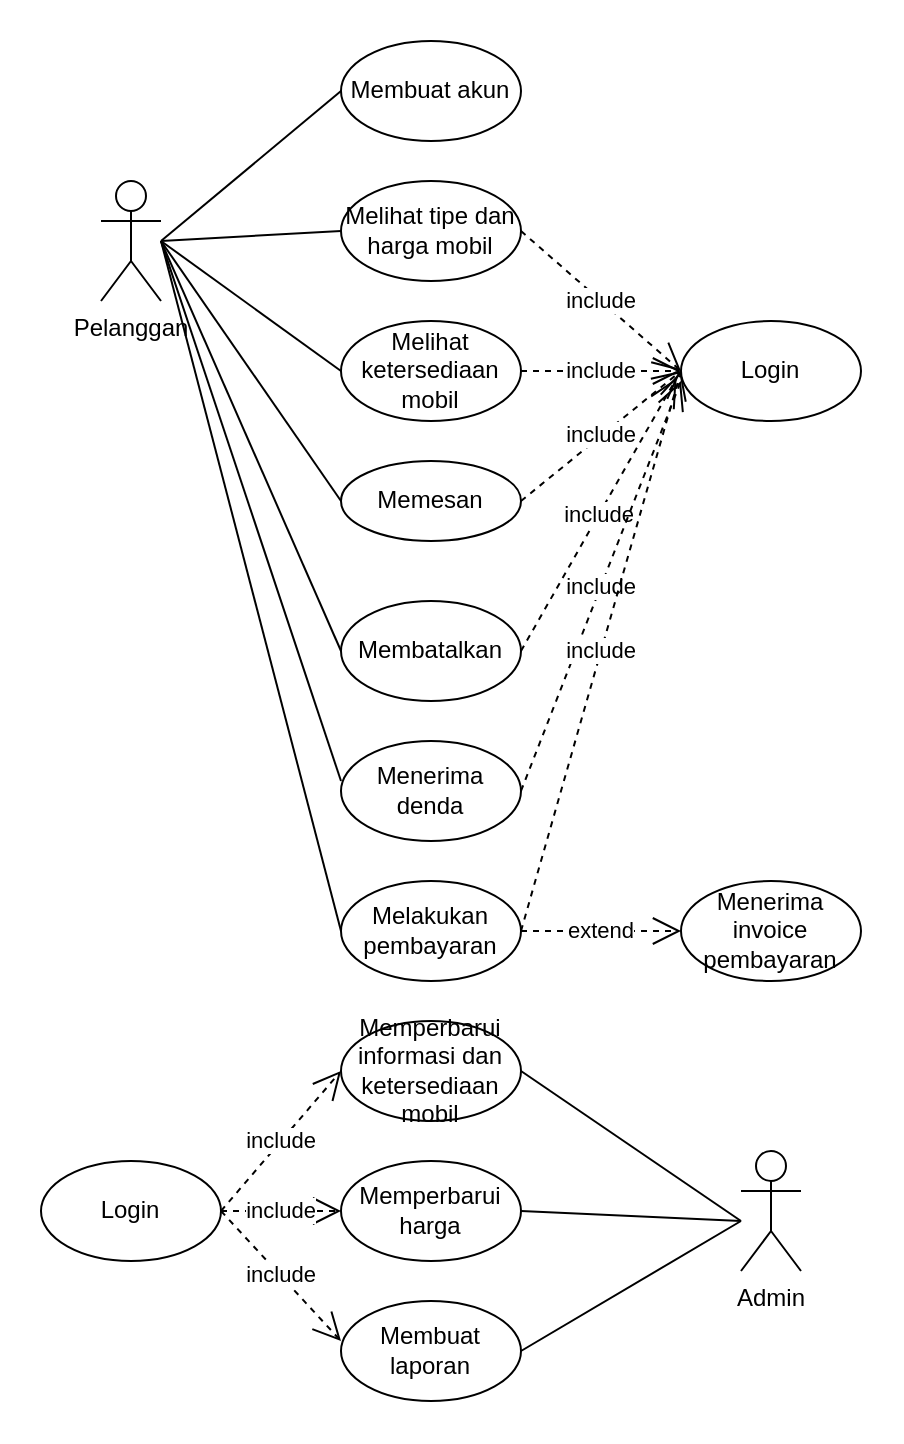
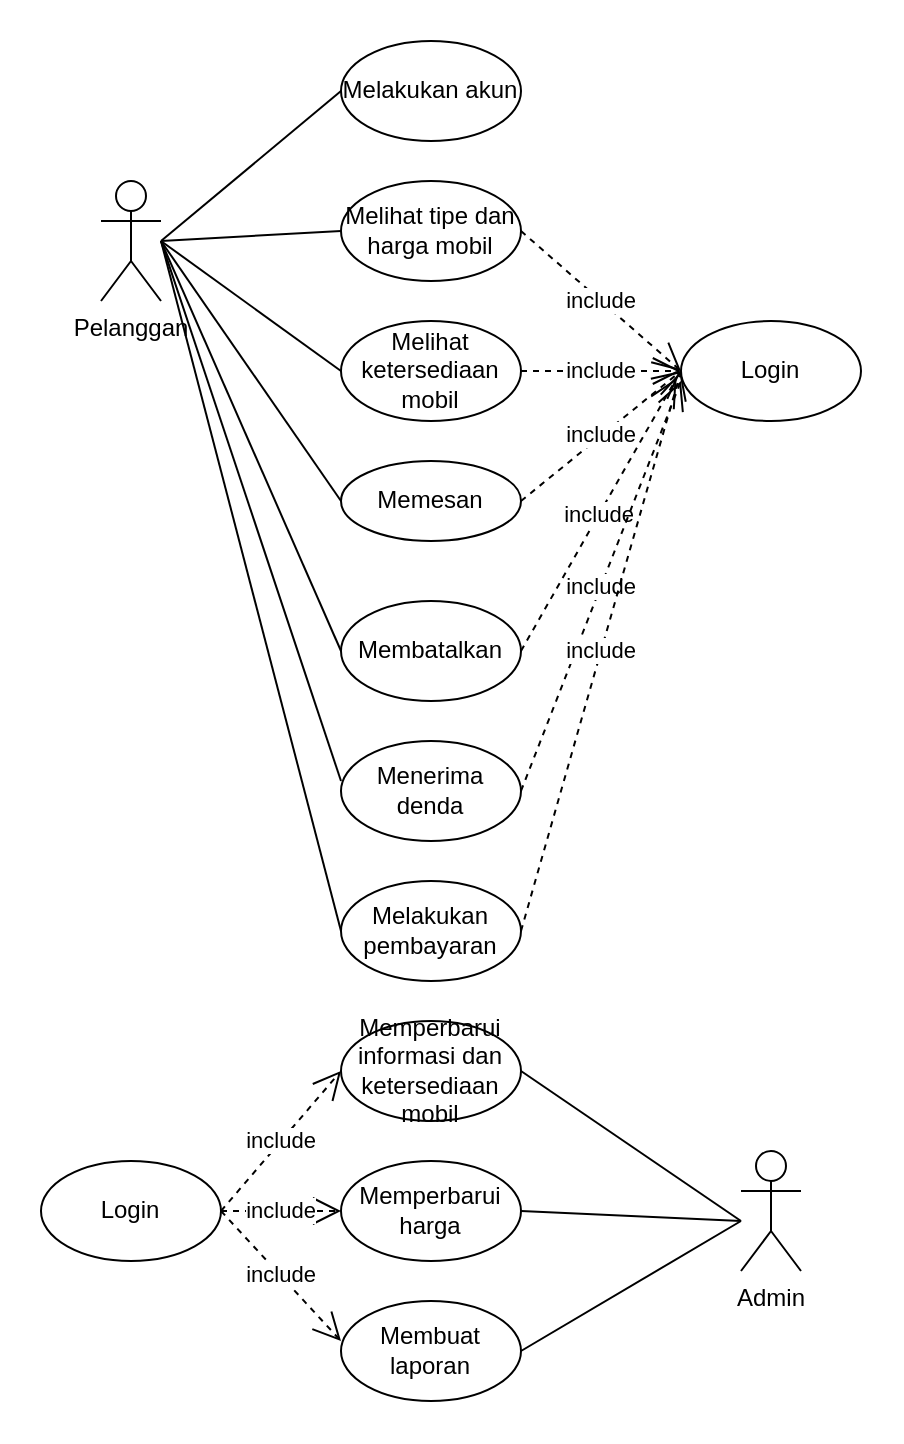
  <mxCell id="0" />
  <mxCell id="1" parent="0" />
  <mxCell id="2" value="Pelanggan" style="shape=umlActor;verticalLabelPosition=bottom;verticalAlign=top;html=1;" parent="1" vertex="1"><mxGeometry x="50" y="90" width="30" height="60" as="geometry" /></mxCell>
- <mxCell id="3" value="Membuat akun" style="ellipse;whiteSpace=wrap;html=1;" parent="1" vertex="1"><mxGeometry x="170" y="20" width="90" height="50" as="geometry" /></mxCell>
+ <mxCell id="3" value="Melakukan akun" style="ellipse;whiteSpace=wrap;html=1;" parent="1" vertex="1"><mxGeometry x="170" y="20" width="90" height="50" as="geometry" /></mxCell>
  <mxCell id="4" value="Melihat tipe dan harga mobil&lt;span style=&quot;color: rgba(0, 0, 0, 0); font-family: monospace; font-size: 0px; text-align: start;&quot;&gt;% 3CmxGraphModel%3E%3Croot%3E%3CmxCell%20id%3D%220%22%2F%3E%3CmxCell%20id%3D%221%22%20parent%3D%220%22%2F%3E%3CmxCell%20id%3D%222%22%20value%3D%22Membuat%20akun%22%20style%3D%22ellipse%3BwhiteSpace%3Dwrap%3Bhtml%3D1%3B%22%20vertex%3D%221%22%20parent%3D%221%22%3E%3CmxGeometry%20x%3D%22120%22%20y%3D%22-10%22%20width%3D%2290%22%20height%3D%2250%22%20as%3D%22geometry%22%2F%3E%3C%2FmxCell%3E%3C%2Froot%3E%3C%2FmxGraphModel%3E&lt;/span&gt;" style="ellipse;whiteSpace=wrap;html=1;" parent="1" vertex="1"><mxGeometry x="170" y="90" width="90" height="50" as="geometry" /></mxCell>
  <mxCell id="5" value="Melihat ketersediaan mobil&lt;span style=&quot;color: rgba(0, 0, 0, 0); font-family: monospace; font-size: 0px; text-align: start;&quot;&gt;%3CmxGraphModel%3E%3Croot%3E%3CmxCell%20id%3D%220%22%2F%3E%3CmxCell%20id%3D%221%22%20parent%3D%220%22%2F%3E%3CmxCell%20id%3D%222%22%20value%3D%22Membuat%20akun%22%20style%3D%22ellipse%3BwhiteSpace%3Dwrap%3Bhtml%3D1%3B%22%20vertex%3D%221%22%20parent%3D%221%22%3E%3CmxGeometry%20x%3D%22120%22%20y%3D%22-10%22%20width%3D%2290%22%20height%3D%2250%22%20as%3D%22geometry%22%2F%3E%3C%2FmxCell%3E%3C%2Froot%3E%3C%2FmxGraphModel%3E&lt;/span&gt;" style="ellipse;whiteSpace=wrap;html=1;" parent="1" vertex="1"><mxGeometry x="170" y="160" width="90" height="50" as="geometry" /></mxCell>
  <mxCell id="6" value="Memesan" style="ellipse;whiteSpace=wrap;html=1;" parent="1" vertex="1"><mxGeometry x="170" y="230" width="90" height="40" as="geometry" /></mxCell>
  <mxCell id="7" value="Membatalkan" style="ellipse;whiteSpace=wrap;html=1;" parent="1" vertex="1"><mxGeometry x="170" y="300" width="90" height="50" as="geometry" /></mxCell>
  <mxCell id="8" value="Login" style="ellipse;whiteSpace=wrap;html=1;" parent="1" vertex="1"><mxGeometry x="340" y="160" width="90" height="50" as="geometry" /></mxCell>
  <mxCell id="9" value="Memperbarui informasi dan ketersediaan mobil" style="ellipse;whiteSpace=wrap;html=1;" parent="1" vertex="1"><mxGeometry x="170" y="510" width="90" height="50" as="geometry" /></mxCell>
  <mxCell id="10" value="Memperbarui harga" style="ellipse;whiteSpace=wrap;html=1;" parent="1" vertex="1"><mxGeometry x="170" y="580" width="90" height="50" as="geometry" /></mxCell>
  <mxCell id="11" value="Membuat laporan" style="ellipse;whiteSpace=wrap;html=1;" parent="1" vertex="1"><mxGeometry x="170" y="650" width="90" height="50" as="geometry" /></mxCell>
  <mxCell id="12" value="Menerima denda" style="ellipse;whiteSpace=wrap;html=1;" parent="1" vertex="1"><mxGeometry x="170" y="370" width="90" height="50" as="geometry" /></mxCell>
  <mxCell id="13" value="" style="endArrow=none;html=1;rounded=0;entryX=0;entryY=0.5;entryDx=0;entryDy=0;" parent="1" target="3" edge="1"><mxGeometry width="50" height="50" relative="1" as="geometry"><mxPoint x="80" y="120" as="sourcePoint" /><mxPoint x="130" y="70" as="targetPoint" /></mxGeometry></mxCell>
  <mxCell id="14" value="" style="endArrow=none;html=1;rounded=0;entryX=0;entryY=0.5;entryDx=0;entryDy=0;" parent="1" target="4" edge="1"><mxGeometry width="50" height="50" relative="1" as="geometry"><mxPoint x="80" y="120" as="sourcePoint" /><mxPoint x="180" y="55" as="targetPoint" /></mxGeometry></mxCell>
  <mxCell id="15" value="" style="endArrow=none;html=1;rounded=0;entryX=0;entryY=0.5;entryDx=0;entryDy=0;" parent="1" target="5" edge="1"><mxGeometry width="50" height="50" relative="1" as="geometry"><mxPoint x="80" y="120" as="sourcePoint" /><mxPoint x="180" y="125" as="targetPoint" /></mxGeometry></mxCell>
  <mxCell id="16" value="" style="endArrow=none;html=1;rounded=0;entryX=0;entryY=0.5;entryDx=0;entryDy=0;" parent="1" target="6" edge="1"><mxGeometry width="50" height="50" relative="1" as="geometry"><mxPoint x="80" y="120" as="sourcePoint" /><mxPoint x="160" y="250" as="targetPoint" /></mxGeometry></mxCell>
  <mxCell id="17" value="" style="endArrow=none;html=1;rounded=0;entryX=0;entryY=0.5;entryDx=0;entryDy=0;" parent="1" target="7" edge="1"><mxGeometry width="50" height="50" relative="1" as="geometry"><mxPoint x="80" y="120" as="sourcePoint" /><mxPoint x="180" y="265" as="targetPoint" /></mxGeometry></mxCell>
  <mxCell id="18" value="" style="endArrow=none;html=1;rounded=0;entryX=0;entryY=0.4;entryDx=0;entryDy=0;entryPerimeter=0;" parent="1" target="12" edge="1"><mxGeometry width="50" height="50" relative="1" as="geometry"><mxPoint x="80" y="120" as="sourcePoint" /><mxPoint x="180" y="335" as="targetPoint" /></mxGeometry></mxCell>
  <mxCell id="19" value="include" style="endArrow=open;endSize=12;dashed=1;html=1;rounded=0;entryX=0;entryY=0.5;entryDx=0;entryDy=0;exitX=1;exitY=0.5;exitDx=0;exitDy=0;" parent="1" source="4" target="8" edge="1"><mxGeometry width="160" relative="1" as="geometry"><mxPoint x="270" y="115" as="sourcePoint" /><mxPoint x="430" y="114.62" as="targetPoint" /></mxGeometry></mxCell>
  <mxCell id="20" value="include" style="endArrow=open;endSize=12;dashed=1;html=1;rounded=0;entryX=0;entryY=0.5;entryDx=0;entryDy=0;exitX=1;exitY=0.5;exitDx=0;exitDy=0;" parent="1" source="5" target="8" edge="1"><mxGeometry width="160" relative="1" as="geometry"><mxPoint x="270" y="125" as="sourcePoint" /><mxPoint x="350" y="195" as="targetPoint" /></mxGeometry></mxCell>
  <mxCell id="21" value="include" style="endArrow=open;endSize=12;dashed=1;html=1;rounded=0;entryX=0;entryY=0.5;entryDx=0;entryDy=0;exitX=1;exitY=0.5;exitDx=0;exitDy=0;" parent="1" source="6" target="8" edge="1"><mxGeometry width="160" relative="1" as="geometry"><mxPoint x="270" y="195" as="sourcePoint" /><mxPoint x="350" y="195" as="targetPoint" /></mxGeometry></mxCell>
  <mxCell id="22" value="include" style="endArrow=open;endSize=12;dashed=1;html=1;rounded=0;entryX=-0.025;entryY=0.573;entryDx=0;entryDy=0;exitX=1;exitY=0.5;exitDx=0;exitDy=0;entryPerimeter=0;" parent="1" source="7" target="8" edge="1"><mxGeometry width="160" relative="1" as="geometry"><mxPoint x="270" y="265" as="sourcePoint" /><mxPoint x="350" y="195" as="targetPoint" /></mxGeometry></mxCell>
  <mxCell id="23" value="include" style="endArrow=open;endSize=12;dashed=1;html=1;rounded=0;exitX=1;exitY=0.5;exitDx=0;exitDy=0;" parent="1" source="12" edge="1"><mxGeometry width="160" relative="1" as="geometry"><mxPoint x="270" y="335" as="sourcePoint" /><mxPoint x="340" y="190" as="targetPoint" /></mxGeometry></mxCell>
  <mxCell id="24" value="Melakukan pembayaran" style="ellipse;whiteSpace=wrap;html=1;" parent="1" vertex="1"><mxGeometry x="170" y="440" width="90" height="50" as="geometry" /></mxCell>
  <mxCell id="25" value="" style="endArrow=none;html=1;rounded=0;entryX=0;entryY=0.5;entryDx=0;entryDy=0;" parent="1" target="24" edge="1"><mxGeometry width="50" height="50" relative="1" as="geometry"><mxPoint x="80" y="120" as="sourcePoint" /><mxPoint x="180" y="400" as="targetPoint" /></mxGeometry></mxCell>
  <mxCell id="26" value="include" style="endArrow=open;endSize=12;dashed=1;html=1;rounded=0;exitX=1;exitY=0.5;exitDx=0;exitDy=0;entryX=0;entryY=0.5;entryDx=0;entryDy=0;" parent="1" source="24" target="8" edge="1"><mxGeometry width="160" relative="1" as="geometry"><mxPoint x="270" y="405" as="sourcePoint" /><mxPoint x="350" y="200" as="targetPoint" /></mxGeometry></mxCell>
- <mxCell id="27" value="extend" style="endArrow=open;endSize=12;dashed=1;html=1;rounded=0;exitX=1;exitY=0.5;exitDx=0;exitDy=0;entryX=0;entryY=0.5;entryDx=0;entryDy=0;" parent="1" source="24" target="28" edge="1"><mxGeometry width="160" relative="1" as="geometry"><mxPoint x="270" y="475" as="sourcePoint" /><mxPoint x="350" y="195" as="targetPoint" /></mxGeometry></mxCell>
- <mxCell id="28" value="Menerima invoice pembayaran" style="ellipse;whiteSpace=wrap;html=1;" parent="1" vertex="1"><mxGeometry x="340" y="440" width="90" height="50" as="geometry" /></mxCell>
  <mxCell id="29" value="Admin" style="shape=umlActor;verticalLabelPosition=bottom;verticalAlign=top;html=1;" parent="1" vertex="1"><mxGeometry x="370" y="575" width="30" height="60" as="geometry" /></mxCell>
  <mxCell id="30" value="Login" style="ellipse;whiteSpace=wrap;html=1;" parent="1" vertex="1"><mxGeometry x="20" y="580" width="90" height="50" as="geometry" /></mxCell>
  <mxCell id="31" value="" style="endArrow=none;html=1;rounded=0;entryX=1;entryY=0.5;entryDx=0;entryDy=0;" parent="1" target="9" edge="1"><mxGeometry width="50" height="50" relative="1" as="geometry"><mxPoint x="370" y="610" as="sourcePoint" /><mxPoint x="420" y="540" as="targetPoint" /></mxGeometry></mxCell>
  <mxCell id="32" value="" style="endArrow=none;html=1;rounded=0;entryX=1;entryY=0.5;entryDx=0;entryDy=0;" parent="1" target="10" edge="1"><mxGeometry width="50" height="50" relative="1" as="geometry"><mxPoint x="370" y="610" as="sourcePoint" /><mxPoint x="270" y="545" as="targetPoint" /></mxGeometry></mxCell>
  <mxCell id="33" value="" style="endArrow=none;html=1;rounded=0;entryX=1;entryY=0.5;entryDx=0;entryDy=0;" parent="1" target="11" edge="1"><mxGeometry width="50" height="50" relative="1" as="geometry"><mxPoint x="370" y="610" as="sourcePoint" /><mxPoint x="270" y="615" as="targetPoint" /></mxGeometry></mxCell>
  <mxCell id="34" value="include" style="endArrow=open;endSize=12;dashed=1;html=1;rounded=0;exitX=1;exitY=0.5;exitDx=0;exitDy=0;entryX=0;entryY=0.5;entryDx=0;entryDy=0;" parent="1" source="30" target="9" edge="1"><mxGeometry width="160" relative="1" as="geometry"><mxPoint x="395" y="670" as="sourcePoint" /><mxPoint x="475" y="390" as="targetPoint" /></mxGeometry></mxCell>
  <mxCell id="35" value="include" style="endArrow=open;endSize=12;dashed=1;html=1;rounded=0;exitX=1;exitY=0.5;exitDx=0;exitDy=0;entryX=0;entryY=0.5;entryDx=0;entryDy=0;" parent="1" source="30" target="10" edge="1"><mxGeometry width="160" relative="1" as="geometry"><mxPoint x="120" y="615" as="sourcePoint" /><mxPoint x="180" y="545" as="targetPoint" /></mxGeometry></mxCell>
  <mxCell id="36" value="include" style="endArrow=open;endSize=12;dashed=1;html=1;rounded=0;exitX=1;exitY=0.5;exitDx=0;exitDy=0;entryX=0;entryY=0.4;entryDx=0;entryDy=0;entryPerimeter=0;" parent="1" source="30" target="11" edge="1"><mxGeometry width="160" relative="1" as="geometry"><mxPoint x="120" y="615" as="sourcePoint" /><mxPoint x="180" y="615" as="targetPoint" /></mxGeometry></mxCell>
